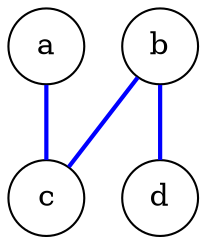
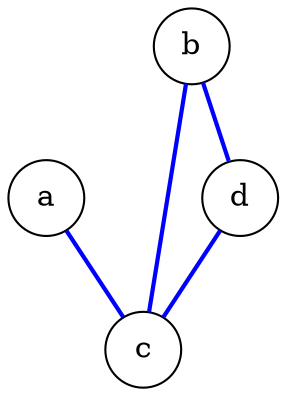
  graph {
    node [fixedsize=true]
    edge [color=blue style=bold]
    a [height=0.5 width=0.5]
    c [height=0.5 width=0.5]
    b [height=0.5 width=0.5]
    d [height=0.5 width=0.5]
    a -- c
    b -- c
    b -- d
+   d -- c
  }
